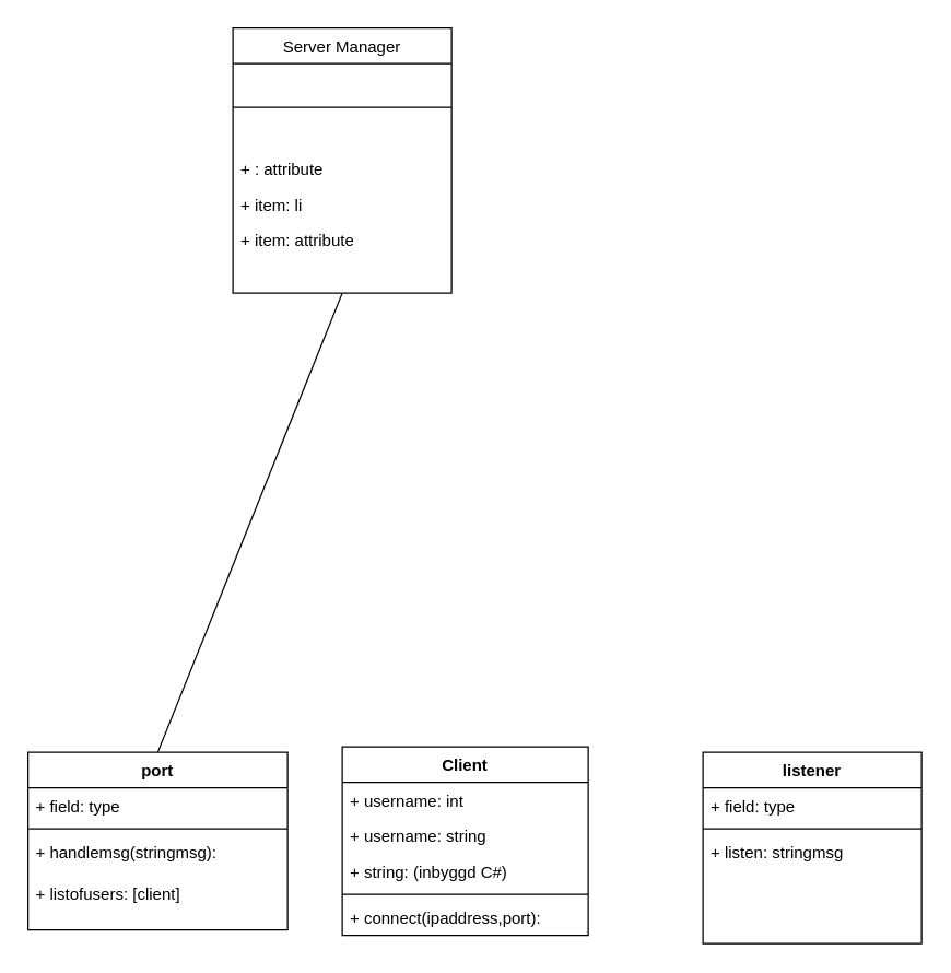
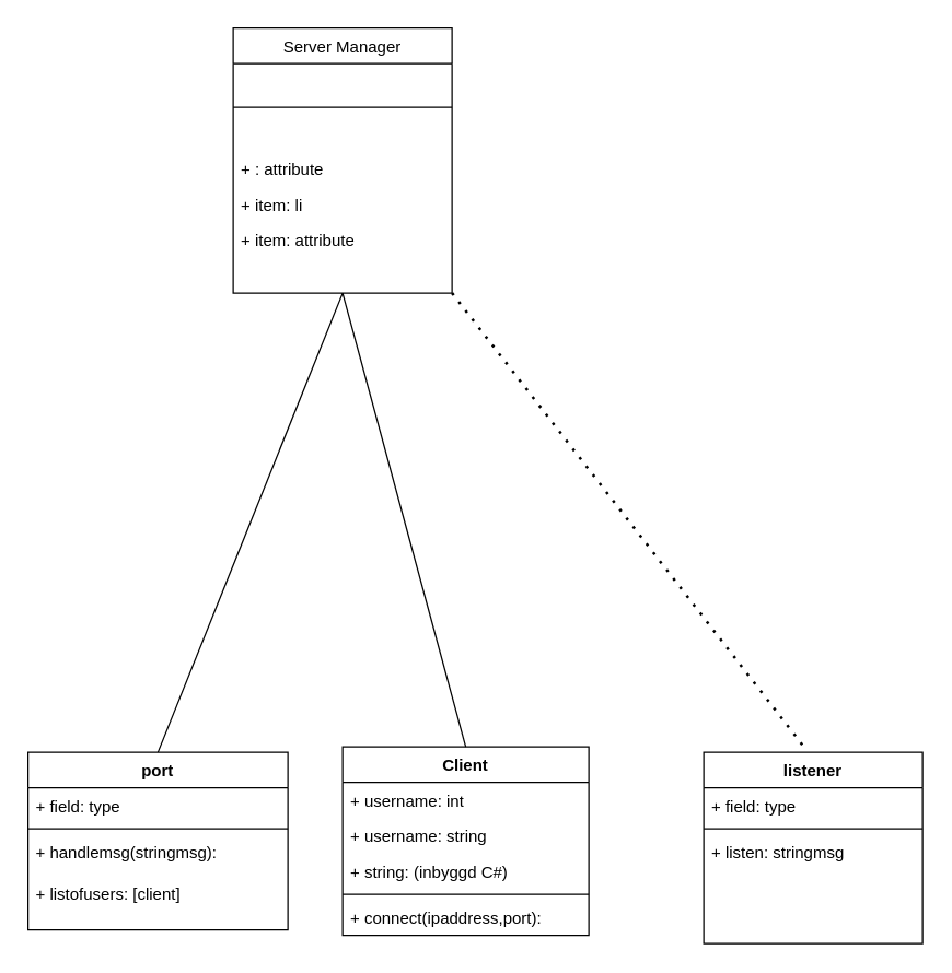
  <mxCell id="0" />
  <mxCell id="1" parent="0" />
  <mxCell id="2" value="Server Manager" style="swimlane;fontStyle=0;align=center;verticalAlign=top;childLayout=stackLayout;horizontal=1;startSize=26;horizontalStack=0;resizeParent=1;resizeLast=0;collapsible=1;marginBottom=0;rounded=0;shadow=0;strokeWidth=1;" vertex="1" parent="1"><mxGeometry x="170" y="20" width="160" height="194" as="geometry"><mxRectangle x="130" y="380" width="160" height="26" as="alternateBounds" /></mxGeometry></mxCell>
  <mxCell id="3" value="" style="line;html=1;strokeWidth=1;align=left;verticalAlign=middle;spacingTop=-1;spacingLeft=3;spacingRight=3;rotatable=0;labelPosition=right;points=[];portConstraint=eastwest;" vertex="1" parent="2"><mxGeometry y="26" width="160" height="64" as="geometry" /></mxCell>
  <mxCell id="4" value="+ : attribute" style="text;strokeColor=none;fillColor=none;align=left;verticalAlign=top;spacingLeft=4;spacingRight=4;overflow=hidden;rotatable=0;points=[[0,0.5],[1,0.5]];portConstraint=eastwest;whiteSpace=wrap;html=1;" vertex="1" parent="2"><mxGeometry y="90" width="160" height="26" as="geometry" /></mxCell>
  <mxCell id="5" value="+ item: li" style="text;strokeColor=none;fillColor=none;align=left;verticalAlign=top;spacingLeft=4;spacingRight=4;overflow=hidden;rotatable=0;points=[[0,0.5],[1,0.5]];portConstraint=eastwest;whiteSpace=wrap;html=1;" vertex="1" parent="2"><mxGeometry y="116" width="160" height="26" as="geometry" /></mxCell>
  <mxCell id="6" value="+ item: attribute" style="text;strokeColor=none;fillColor=none;align=left;verticalAlign=top;spacingLeft=4;spacingRight=4;overflow=hidden;rotatable=0;points=[[0,0.5],[1,0.5]];portConstraint=eastwest;whiteSpace=wrap;html=1;" vertex="1" parent="2"><mxGeometry y="142" width="160" height="26" as="geometry" /></mxCell>
  <mxCell id="7" value="" style="endArrow=none;html=1;rounded=0;entryX=0.5;entryY=1;entryDx=0;entryDy=0;exitX=0.5;exitY=0;exitDx=0;exitDy=0;" edge="1" parent="1" source="8" target="2"><mxGeometry width="50" height="50" relative="1" as="geometry"><mxPoint x="220" y="550" as="sourcePoint" /><mxPoint x="250" y="500" as="targetPoint" /></mxGeometry></mxCell>
  <mxCell id="8" value="port" style="swimlane;fontStyle=1;align=center;verticalAlign=top;childLayout=stackLayout;horizontal=1;startSize=26;horizontalStack=0;resizeParent=1;resizeParentMax=0;resizeLast=0;collapsible=1;marginBottom=0;whiteSpace=wrap;html=1;" vertex="1" parent="1"><mxGeometry x="20" y="550" width="190" height="130" as="geometry" /></mxCell>
  <mxCell id="9" value="+ field: type" style="text;strokeColor=none;fillColor=none;align=left;verticalAlign=top;spacingLeft=4;spacingRight=4;overflow=hidden;rotatable=0;points=[[0,0.5],[1,0.5]];portConstraint=eastwest;whiteSpace=wrap;html=1;" vertex="1" parent="8"><mxGeometry y="26" width="190" height="26" as="geometry" /></mxCell>
  <mxCell id="10" value="" style="line;strokeWidth=1;fillColor=none;align=left;verticalAlign=middle;spacingTop=-1;spacingLeft=3;spacingRight=3;rotatable=0;labelPosition=right;points=[];portConstraint=eastwest;strokeColor=inherit;" vertex="1" parent="8"><mxGeometry y="52" width="190" height="8" as="geometry" /></mxCell>
  <mxCell id="11" value="+ handlemsg(stringmsg):&amp;nbsp;" style="text;strokeColor=none;fillColor=none;align=left;verticalAlign=top;spacingLeft=4;spacingRight=4;overflow=hidden;rotatable=0;points=[[0,0.5],[1,0.5]];portConstraint=eastwest;whiteSpace=wrap;html=1;" vertex="1" parent="8"><mxGeometry y="60" width="190" height="30" as="geometry" /></mxCell>
  <mxCell id="12" value="+ listofusers: [client]" style="text;strokeColor=none;fillColor=none;align=left;verticalAlign=top;spacingLeft=4;spacingRight=4;overflow=hidden;rotatable=0;points=[[0,0.5],[1,0.5]];portConstraint=eastwest;whiteSpace=wrap;html=1;" vertex="1" parent="8"><mxGeometry y="90" width="190" height="40" as="geometry" /></mxCell>
  <mxCell id="13" value="Client" style="swimlane;fontStyle=1;align=center;verticalAlign=top;childLayout=stackLayout;horizontal=1;startSize=26;horizontalStack=0;resizeParent=1;resizeParentMax=0;resizeLast=0;collapsible=1;marginBottom=0;whiteSpace=wrap;html=1;" vertex="1" parent="1"><mxGeometry x="250" y="546" width="180" height="138" as="geometry" /></mxCell>
  <mxCell id="14" value="+ username: int" style="text;strokeColor=none;fillColor=none;align=left;verticalAlign=top;spacingLeft=4;spacingRight=4;overflow=hidden;rotatable=0;points=[[0,0.5],[1,0.5]];portConstraint=eastwest;whiteSpace=wrap;html=1;" vertex="1" parent="13"><mxGeometry y="26" width="180" height="26" as="geometry" /></mxCell>
  <mxCell id="15" value="+ username: string" style="text;strokeColor=none;fillColor=none;align=left;verticalAlign=top;spacingLeft=4;spacingRight=4;overflow=hidden;rotatable=0;points=[[0,0.5],[1,0.5]];portConstraint=eastwest;whiteSpace=wrap;html=1;" vertex="1" parent="13"><mxGeometry y="52" width="180" height="26" as="geometry" /></mxCell>
  <mxCell id="16" value="+ string: (inbyggd C#)&lt;div&gt;&lt;br&gt;&lt;/div&gt;" style="text;strokeColor=none;fillColor=none;align=left;verticalAlign=top;spacingLeft=4;spacingRight=4;overflow=hidden;rotatable=0;points=[[0,0.5],[1,0.5]];portConstraint=eastwest;whiteSpace=wrap;html=1;" vertex="1" parent="13"><mxGeometry y="78" width="180" height="26" as="geometry" /></mxCell>
  <mxCell id="17" value="" style="line;strokeWidth=1;fillColor=none;align=left;verticalAlign=middle;spacingTop=-1;spacingLeft=3;spacingRight=3;rotatable=0;labelPosition=right;points=[];portConstraint=eastwest;strokeColor=inherit;" vertex="1" parent="13"><mxGeometry y="104" width="180" height="8" as="geometry" /></mxCell>
  <mxCell id="18" value="+ connect(ipaddress,port):&amp;nbsp;" style="text;strokeColor=none;fillColor=none;align=left;verticalAlign=top;spacingLeft=4;spacingRight=4;overflow=hidden;rotatable=0;points=[[0,0.5],[1,0.5]];portConstraint=eastwest;whiteSpace=wrap;html=1;" vertex="1" parent="13"><mxGeometry y="112" width="180" height="26" as="geometry" /></mxCell>
+ <mxCell id="19" value="" style="endArrow=none;html=1;rounded=0;entryX=0.5;entryY=1;entryDx=0;entryDy=0;exitX=0.5;exitY=0;exitDx=0;exitDy=0;" edge="1" parent="1" source="13" target="2"><mxGeometry width="50" height="50" relative="1" as="geometry"><mxPoint x="310" y="550" as="sourcePoint" /><mxPoint x="330" y="510" as="targetPoint" /></mxGeometry></mxCell>
  <mxCell id="20" value="listener" style="swimlane;fontStyle=1;align=center;verticalAlign=top;childLayout=stackLayout;horizontal=1;startSize=26;horizontalStack=0;resizeParent=1;resizeParentMax=0;resizeLast=0;collapsible=1;marginBottom=0;whiteSpace=wrap;html=1;" vertex="1" parent="1"><mxGeometry x="514" y="550" width="160" height="140" as="geometry" /></mxCell>
  <mxCell id="21" value="+ field: type" style="text;strokeColor=none;fillColor=none;align=left;verticalAlign=top;spacingLeft=4;spacingRight=4;overflow=hidden;rotatable=0;points=[[0,0.5],[1,0.5]];portConstraint=eastwest;whiteSpace=wrap;html=1;" vertex="1" parent="20"><mxGeometry y="26" width="160" height="26" as="geometry" /></mxCell>
  <mxCell id="22" value="" style="line;strokeWidth=1;fillColor=none;align=left;verticalAlign=middle;spacingTop=-1;spacingLeft=3;spacingRight=3;rotatable=0;labelPosition=right;points=[];portConstraint=eastwest;strokeColor=inherit;" vertex="1" parent="20"><mxGeometry y="52" width="160" height="8" as="geometry" /></mxCell>
  <mxCell id="23" value="+ listen: stringmsg" style="text;strokeColor=none;fillColor=none;align=left;verticalAlign=top;spacingLeft=4;spacingRight=4;overflow=hidden;rotatable=0;points=[[0,0.5],[1,0.5]];portConstraint=eastwest;whiteSpace=wrap;html=1;" vertex="1" parent="20"><mxGeometry y="60" width="160" height="80" as="geometry" /></mxCell>
+ <mxCell id="24" value="" style="endArrow=none;dashed=1;html=1;dashPattern=1 3;strokeWidth=2;rounded=0;exitX=1;exitY=1;exitDx=0;exitDy=0;entryX=0.463;entryY=-0.021;entryDx=0;entryDy=0;entryPerimeter=0;" edge="1" parent="1" source="2" target="20"><mxGeometry width="50" height="50" relative="1" as="geometry"><mxPoint x="570" y="430" as="sourcePoint" /><mxPoint x="620" y="380" as="targetPoint" /></mxGeometry></mxCell>
